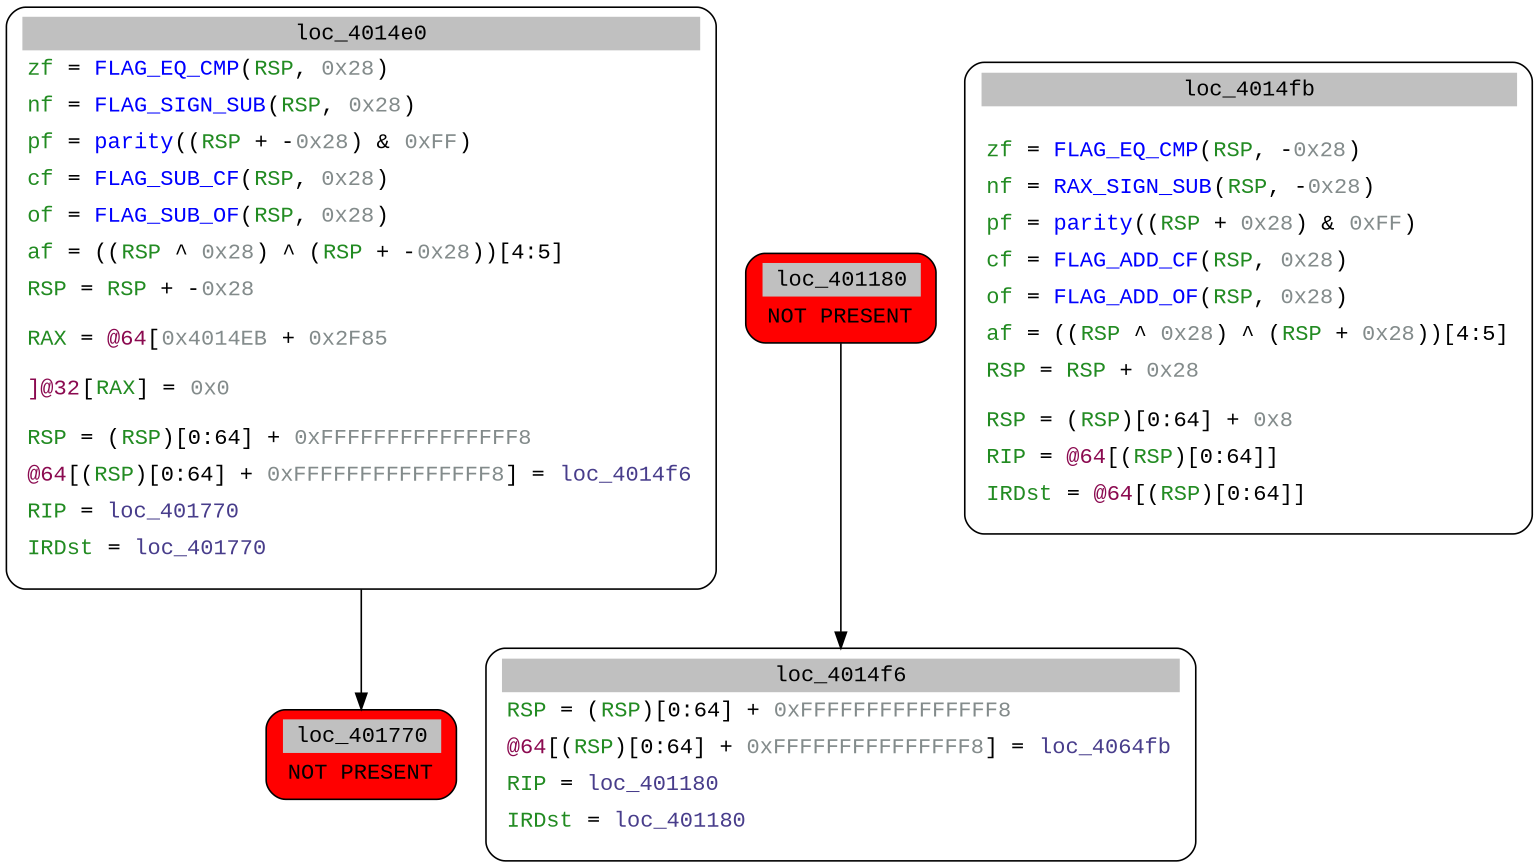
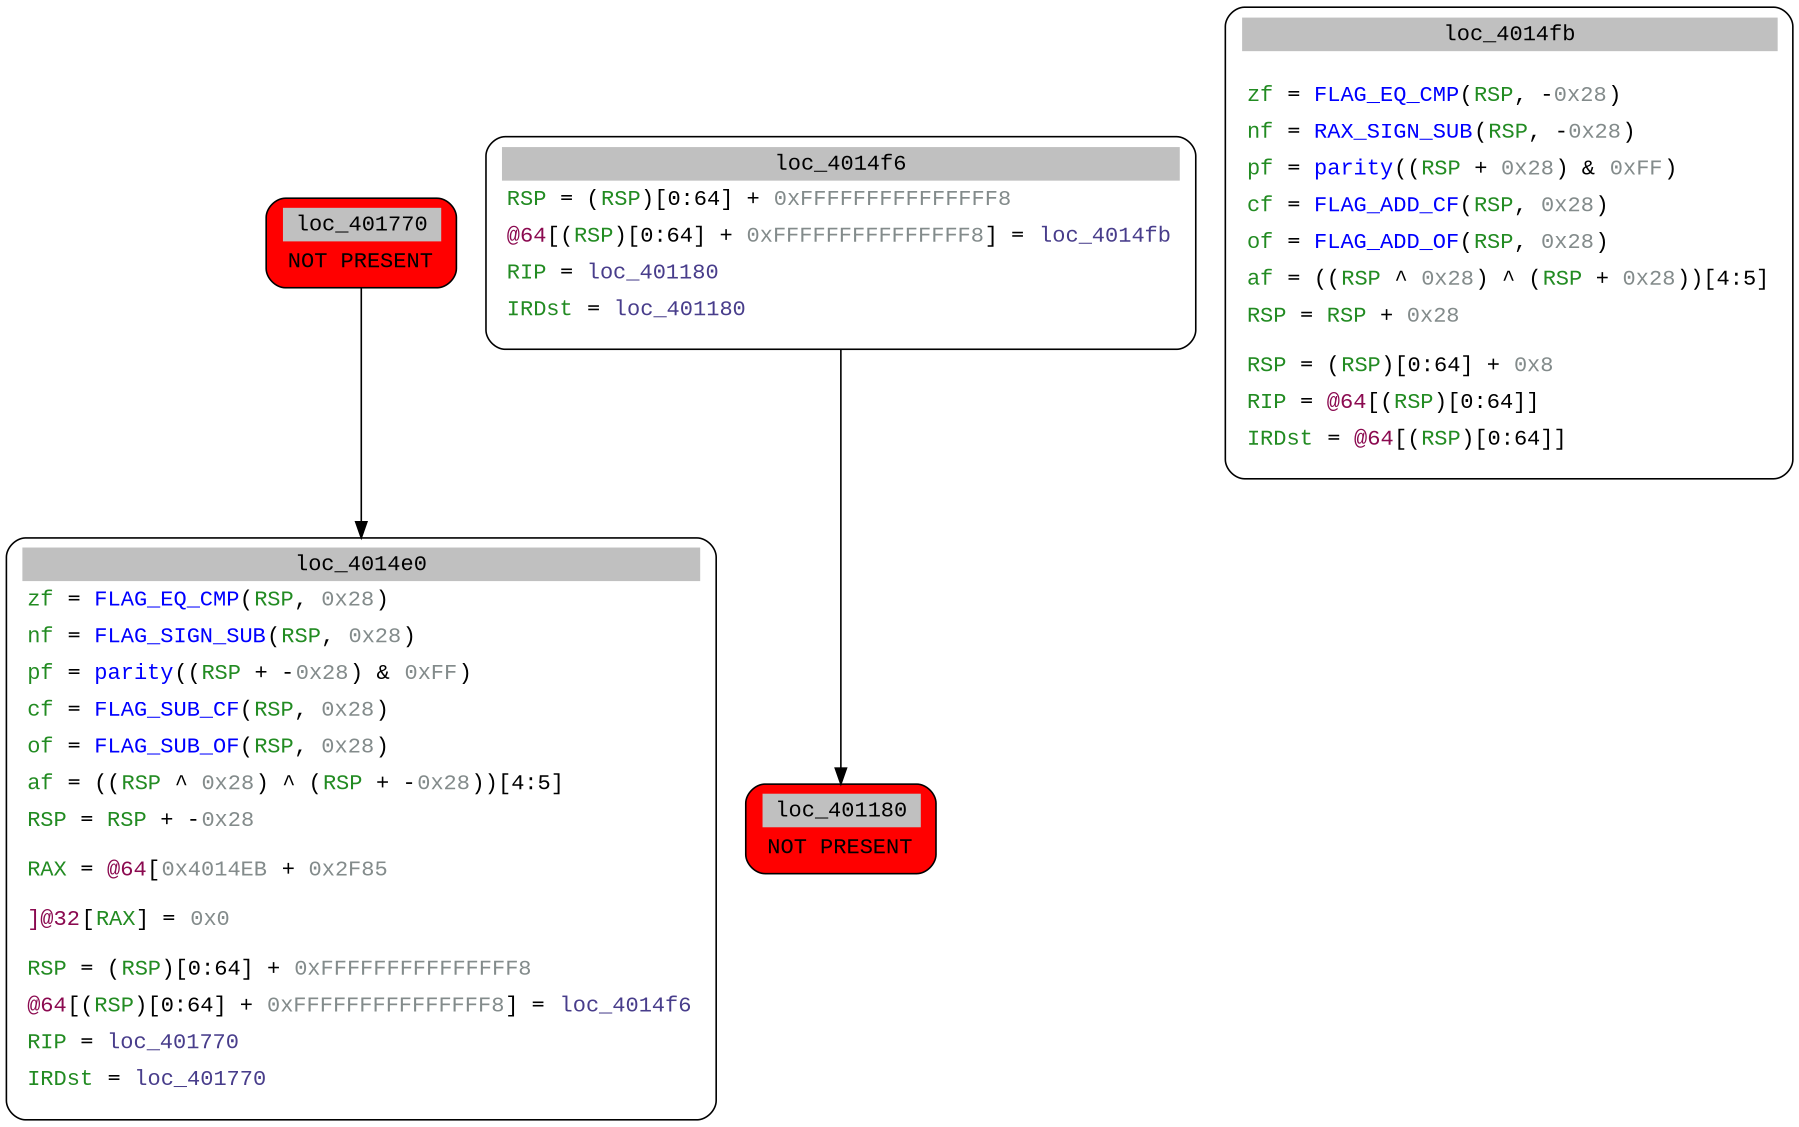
  digraph {
    node [fontname="Courier New" shape=Mrecord]
    n1 [label=<<table border="0" cellborder="0" cellpadding="3"><tr><td align="center" colspan="2" bgcolor="grey">loc_4014e0</td></tr><tr><td align="left"><font color="forestgreen">zf</font> = <font color="blue1">FLAG_EQ_CMP</font>(<font color="forestgreen">RSP</font>, <font color="azure4">0x28</font>)</td></tr><tr><td align="left"><font color="forestgreen">nf</font> = <font color="blue1">FLAG_SIGN_SUB</font>(<font color="forestgreen">RSP</font>, <font color="azure4">0x28</font>)</td></tr><tr><td align="left"><font color="forestgreen">pf</font> = <font color="blue1">parity</font>((<font color="forestgreen">RSP</font> + -<font color="azure4">0x28</font>) &#0038; <font color="azure4">0xFF</font>)</td></tr><tr><td align="left"><font color="forestgreen">cf</font> = <font color="blue1">FLAG_SUB_CF</font>(<font color="forestgreen">RSP</font>, <font color="azure4">0x28</font>)</td></tr><tr><td align="left"><font color="forestgreen">of</font> = <font color="blue1">FLAG_SUB_OF</font>(<font color="forestgreen">RSP</font>, <font color="azure4">0x28</font>)</td></tr><tr><td align="left"><font color="forestgreen">af</font> = ((<font color="forestgreen">RSP</font> ^ <font color="azure4">0x28</font>) ^ (<font color="forestgreen">RSP</font> + -<font color="azure4">0x28</font>))[4:5]</td></tr><tr><td align="left"><font color="forestgreen">RSP</font> = <font color="forestgreen">RSP</font> + -<font color="azure4">0x28</font></td></tr><tr><td align="left"></td></tr><tr><td align="left"><font color="forestgreen">RAX</font> = <font color="deeppink4">@64</font>[<font color="azure4">0x4014EB</font> + <font color="azure4">0x2F85</font>]</td></tr><tr><td align="left"></td></tr><tr><td align="left"><font color="deeppink4">@32</font>[<font color="forestgreen">RAX</font>] = <font color="azure4">0x0</font></td></tr><tr><td align="left"></td></tr><tr><td align="left"><font color="forestgreen">RSP</font> = (<font color="forestgreen">RSP</font>)[0:64] + <font color="azure4">0xFFFFFFFFFFFFFFF8</font></td></tr><tr><td align="left"><font color="deeppink4">@64</font>[(<font color="forestgreen">RSP</font>)[0:64] + <font color="azure4">0xFFFFFFFFFFFFFFF8</font>] = <font color="darkslateblue">loc_4014f6</font></td></tr><tr><td align="left"><font color="forestgreen">RIP</font> = <font color="darkslateblue">loc_401770</font></td></tr><tr><td align="left"><font color="forestgreen">IRDst</font> = <font color="darkslateblue">loc_401770</font></td></tr><tr><td align="left"></td></tr></table>>]
    n2 [fillcolor=red label=<<table border="0" cellborder="0" cellpadding="3"><tr><td align="center" colspan="2" bgcolor="grey">loc_401770</td></tr><tr><td align="left" bgcolor="red">NOT PRESENT</td></tr></table>> style=filled]
-   n3 [label=<<table border="0" cellborder="0" cellpadding="3"><tr><td align="center" colspan="2" bgcolor="grey">loc_4014f6</td></tr><tr><td align="left"><font color="forestgreen">RSP</font> = (<font color="forestgreen">RSP</font>)[0:64] + <font color="azure4">0xFFFFFFFFFFFFFFF8</font></td></tr><tr><td align="left"><font color="deeppink4">@64</font>[(<font color="forestgreen">RSP</font>)[0:64] + <font color="azure4">0xFFFFFFFFFFFFFFF8</font>] = <font color="darkslateblue">loc_4064fb</font></td></tr><tr><td align="left"><font color="forestgreen">RIP</font> = <font color="darkslateblue">loc_401180</font></td></tr><tr><td align="left"><font color="forestgreen">IRDst</font> = <font color="darkslateblue">loc_401180</font></td></tr><tr><td align="left"></td></tr></table>>]
+   n3 [label=<<table border="0" cellborder="0" cellpadding="3"><tr><td align="center" colspan="2" bgcolor="grey">loc_4014f6</td></tr><tr><td align="left"><font color="forestgreen">RSP</font> = (<font color="forestgreen">RSP</font>)[0:64] + <font color="azure4">0xFFFFFFFFFFFFFFF8</font></td></tr><tr><td align="left"><font color="deeppink4">@64</font>[(<font color="forestgreen">RSP</font>)[0:64] + <font color="azure4">0xFFFFFFFFFFFFFFF8</font>] = <font color="darkslateblue">loc_4014fb</font></td></tr><tr><td align="left"><font color="forestgreen">RIP</font> = <font color="darkslateblue">loc_401180</font></td></tr><tr><td align="left"><font color="forestgreen">IRDst</font> = <font color="darkslateblue">loc_401180</font></td></tr><tr><td align="left"></td></tr></table>>]
    n4 [fillcolor=red label=<<table border="0" cellborder="0" cellpadding="3"><tr><td align="center" colspan="2" bgcolor="grey">loc_401180</td></tr><tr><td align="left" bgcolor="red">NOT PRESENT</td></tr></table>> style=filled]
    n5 [label=<<table border="0" cellborder="0" cellpadding="3"><tr><td align="center" colspan="2" bgcolor="grey">loc_4014fb</td></tr><tr><td align="left"></td></tr><tr><td align="left"></td></tr><tr><td align="left"><font color="forestgreen">zf</font> = <font color="blue1">FLAG_EQ_CMP</font>(<font color="forestgreen">RSP</font>, -<font color="azure4">0x28</font>)</td></tr><tr><td align="left"><font color="forestgreen">nf</font> = <font color="blue1">RAX_SIGN_SUB</font>(<font color="forestgreen">RSP</font>, -<font color="azure4">0x28</font>)</td></tr><tr><td align="left"><font color="forestgreen">pf</font> = <font color="blue1">parity</font>((<font color="forestgreen">RSP</font> + <font color="azure4">0x28</font>) &#0038; <font color="azure4">0xFF</font>)</td></tr><tr><td align="left"><font color="forestgreen">cf</font> = <font color="blue1">FLAG_ADD_CF</font>(<font color="forestgreen">RSP</font>, <font color="azure4">0x28</font>)</td></tr><tr><td align="left"><font color="forestgreen">of</font> = <font color="blue1">FLAG_ADD_OF</font>(<font color="forestgreen">RSP</font>, <font color="azure4">0x28</font>)</td></tr><tr><td align="left"><font color="forestgreen">af</font> = ((<font color="forestgreen">RSP</font> ^ <font color="azure4">0x28</font>) ^ (<font color="forestgreen">RSP</font> + <font color="azure4">0x28</font>))[4:5]</td></tr><tr><td align="left"><font color="forestgreen">RSP</font> = <font color="forestgreen">RSP</font> + <font color="azure4">0x28</font></td></tr><tr><td align="left"></td></tr><tr><td align="left"><font color="forestgreen">RSP</font> = (<font color="forestgreen">RSP</font>)[0:64] + <font color="azure4">0x8</font></td></tr><tr><td align="left"><font color="forestgreen">RIP</font> = <font color="deeppink4">@64</font>[(<font color="forestgreen">RSP</font>)[0:64]]</td></tr><tr><td align="left"><font color="forestgreen">IRDst</font> = <font color="deeppink4">@64</font>[(<font color="forestgreen">RSP</font>)[0:64]]</td></tr><tr><td align="left"></td></tr></table>>]
-   n1 -> n2
-   n4 -> n3
+   n2 -> n1
+   n3 -> n4
  }
